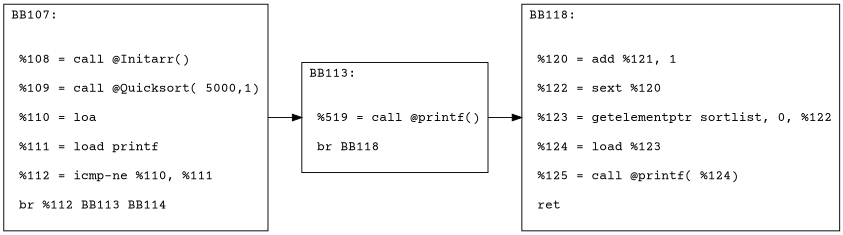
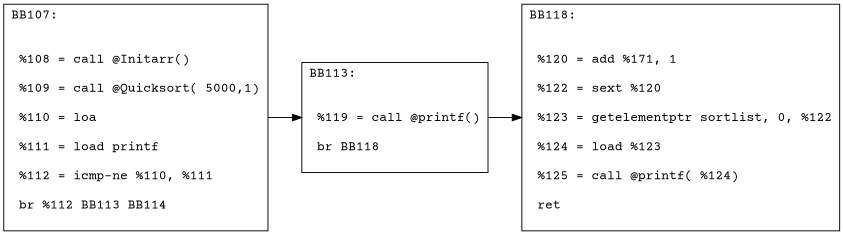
  digraph {
    fontname="Courier Prime"
    rankdir=LR
    node [fontname="Courier Prime" shape=record]
    edge [fontname="Courier Prime"]
    n1 [label="{BB107:\l\l\n             %108 = call @Initarr()\l\n             %109 = call @Quicksort( 5000,1)\l\n             %110 = loa\l\n             %111 = load printf\l\n             %112 = icmp-ne %110, %111\l\n             br %112 BB113 BB114\l\n             }"]
-   n2 [label="{BB113:\l\l\n             %519 = call @printf()\l\n             br BB118\l\n             }"]
-   n3 [label="{BB118:\l\l\n             %120 = add %121, 1\l\n             %122 = sext %120\l\n             %123 = getelementptr sortlist, 0, %122\l\n             %124 = load %123\l\n             %125 = call @printf( %124)\l\n             ret\l\n             }"]
+   n2 [label="{BB113:\l\l\n             %119 = call @printf()\l\n             br BB118\l\n             }"]
+   n3 [label="{BB118:\l\l\n             %120 = add %171, 1\l\n             %122 = sext %120\l\n             %123 = getelementptr sortlist, 0, %122\l\n             %124 = load %123\l\n             %125 = call @printf( %124)\l\n             ret\l\n             }"]
    n1 -> n2
    n2 -> n3
  }
